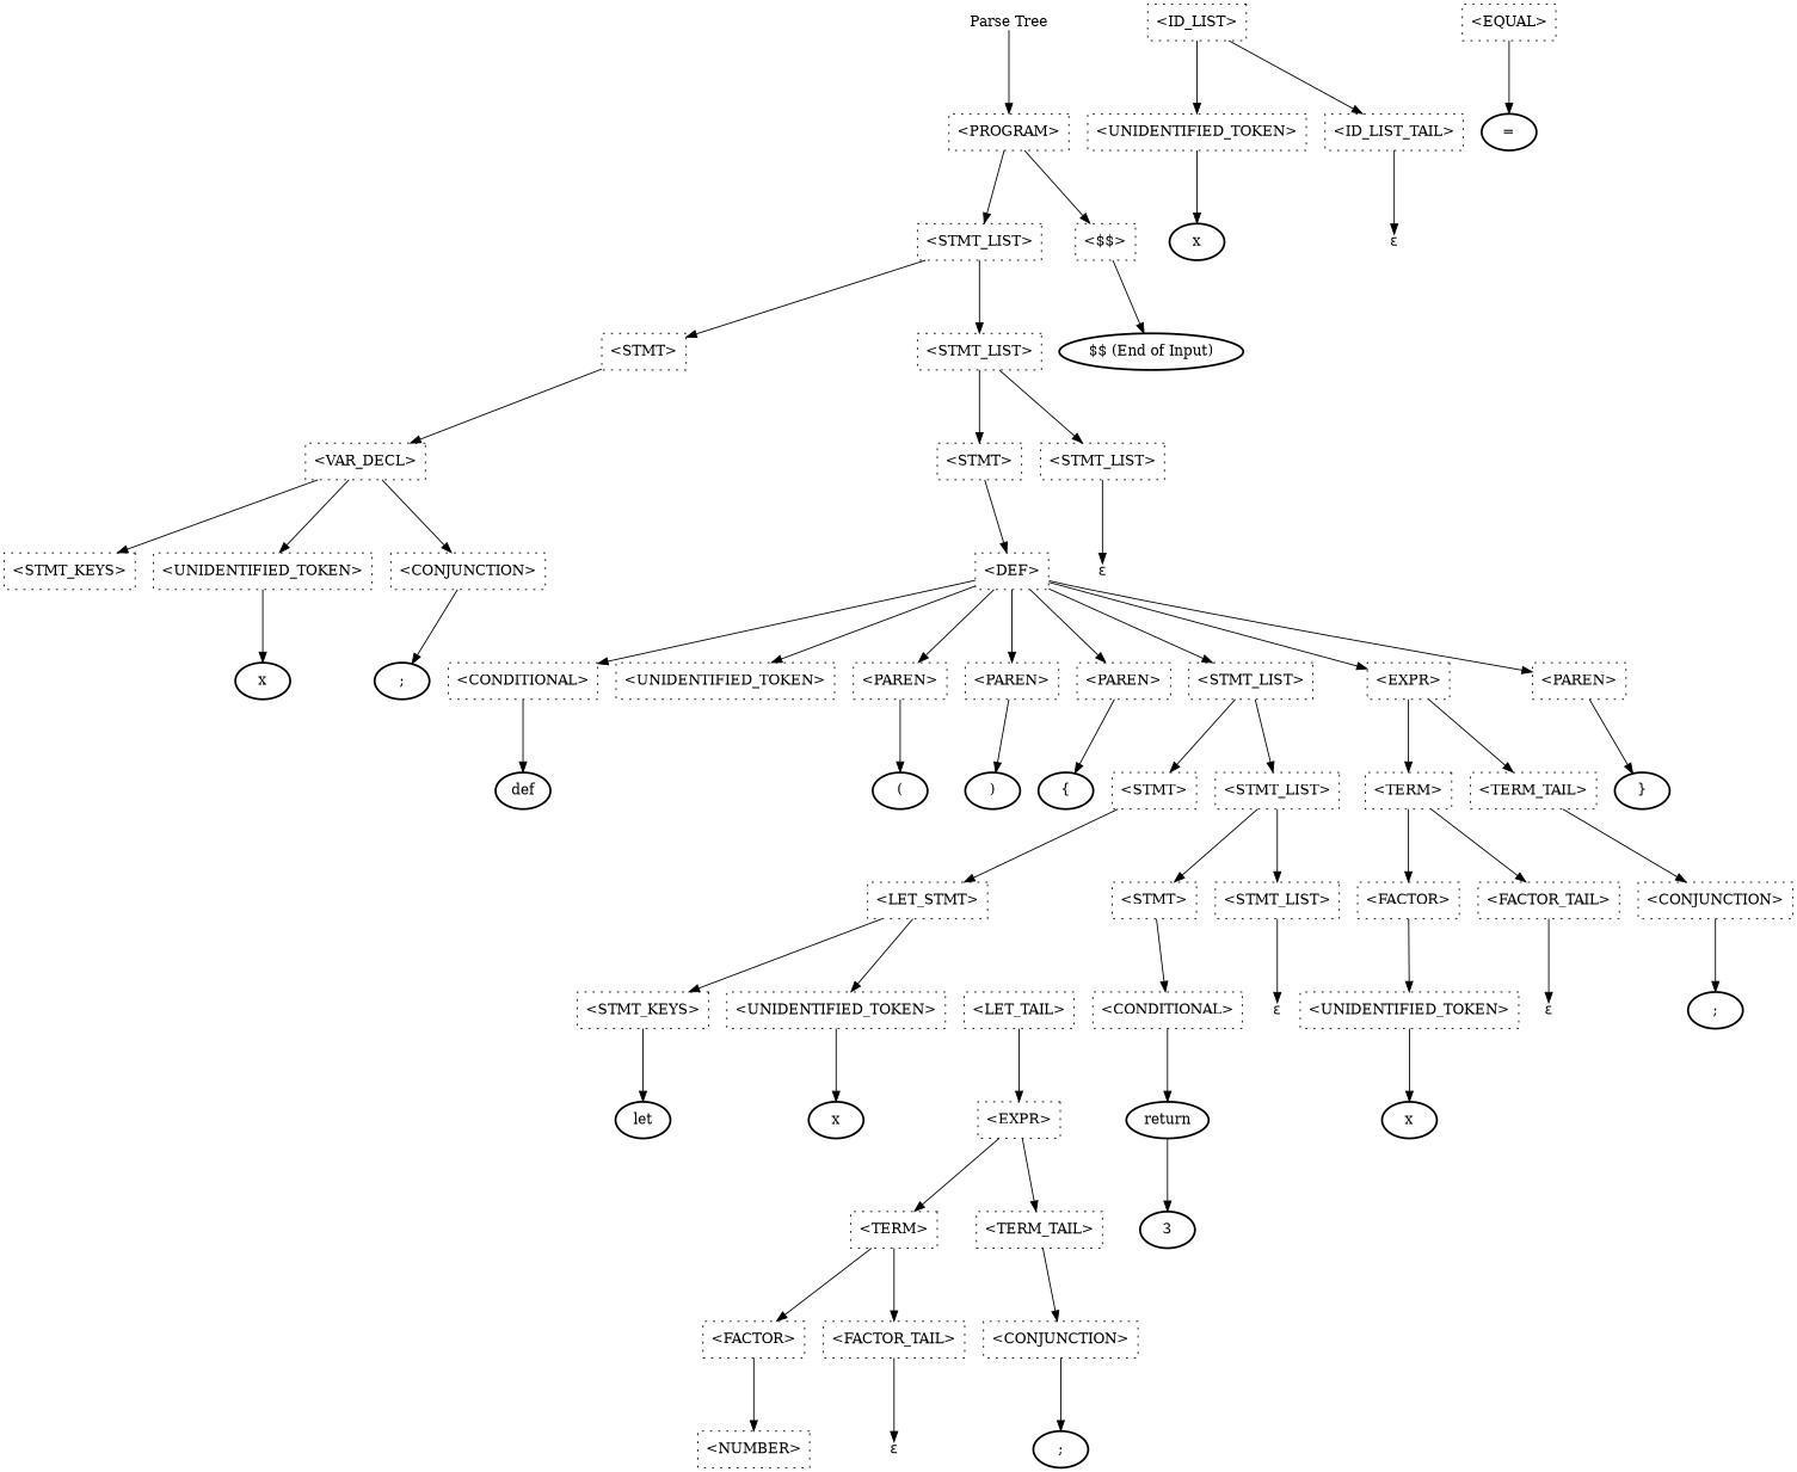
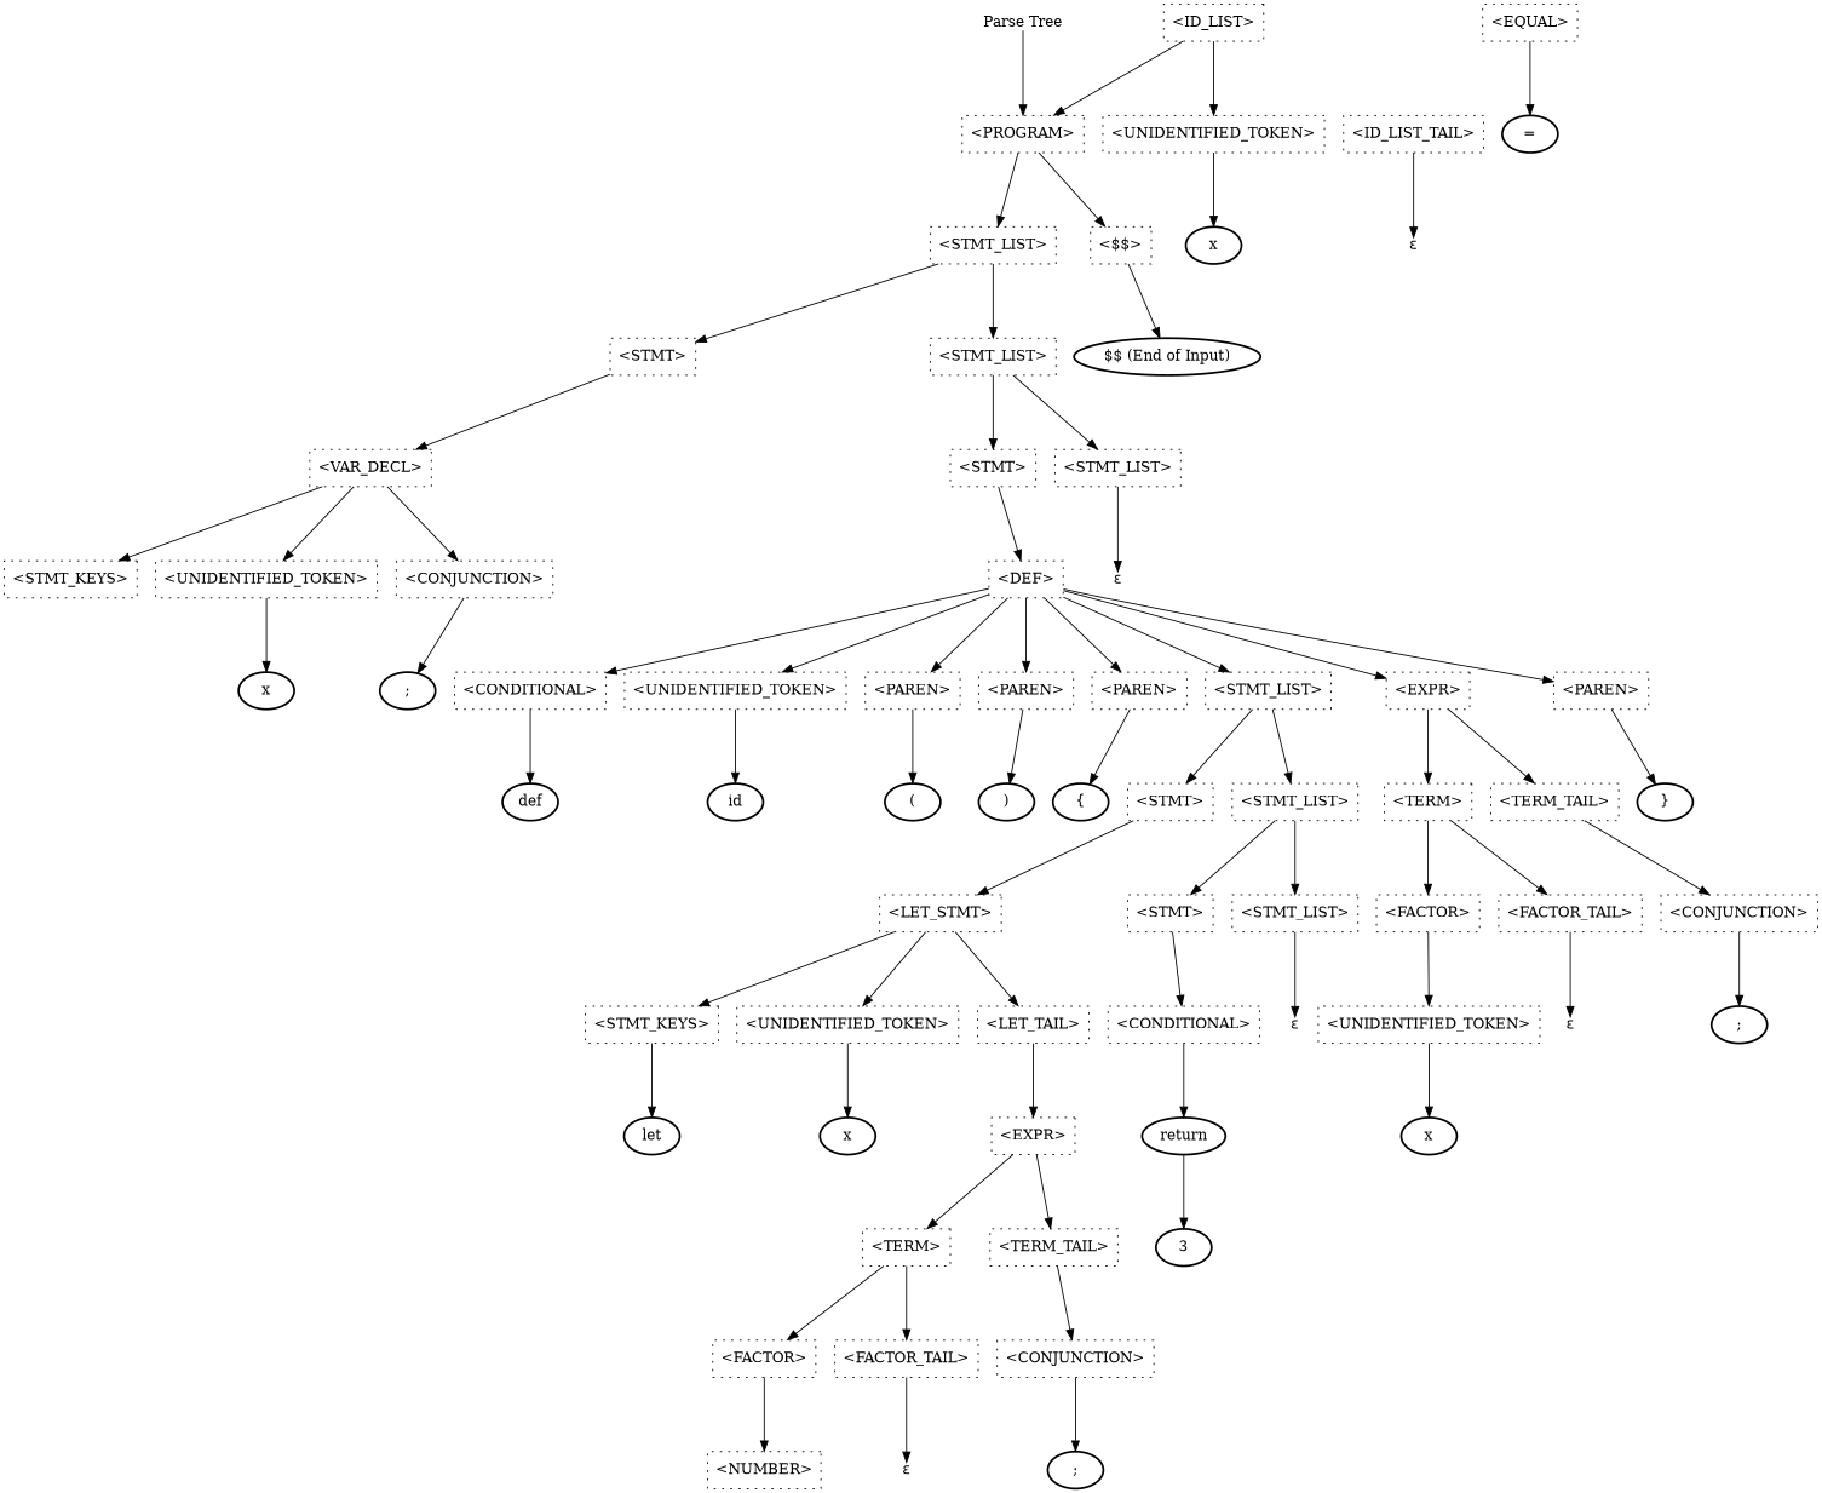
  digraph {
    ranksep=1
    node [shape=rect style=dotted]
    n1 [label="Parse Tree" shape=plain]
    n2 [label="<PROGRAM>"]
    n3 [label="<STMT_LIST>"]
    n4 [label="<$$>"]
    n5 [label="<STMT>"]
    n6 [label="<STMT_LIST>"]
    n7 [label="$$ (End of Input)" shape=oval style=bold]
    n8 [label="<VAR_DECL>"]
    n9 [label="<STMT>"]
    n10 [label="<STMT_LIST>"]
    n11 [label="<STMT_KEYS>"]
    n12 [label="<UNIDENTIFIED_TOKEN>"]
    n13 [label="<CONJUNCTION>"]
    n14 [label=x shape=oval style=bold]
    n15 [label=";" shape=oval style=bold]
    n16 [label="<DEF>"]
    n17 [label="&epsilon;" shape=plain]
    n18 [label="<CONDITIONAL>"]
    n19 [label="<UNIDENTIFIED_TOKEN>"]
    n20 [label="<PAREN>"]
    n21 [label="<PAREN>"]
    n22 [label="<PAREN>"]
    n23 [label="<STMT_LIST>"]
    n24 [label="<EXPR>"]
    n25 [label="<PAREN>"]
    n26 [label=def shape=oval style=bold]
+   n27 [label=id shape=oval style=bold]
    n28 [label="(" shape=oval style=bold]
    n29 [label="<ID_LIST>"]
    n30 [label="<UNIDENTIFIED_TOKEN>"]
    n31 [label="<ID_LIST_TAIL>"]
    n32 [label=")" shape=oval style=bold]
    n33 [label="{" shape=oval style=bold]
    n34 [label="<STMT>"]
    n35 [label="<STMT_LIST>"]
    n36 [label="<TERM>"]
    n37 [label="<TERM_TAIL>"]
    n38 [label="}" shape=oval style=bold]
    n39 [label=x shape=oval style=bold]
    n40 [label="&epsilon;" shape=plain]
    n41 [label="<LET_STMT>"]
    n42 [label="<STMT>"]
    n43 [label="<STMT_LIST>"]
    n44 [label="<STMT_KEYS>"]
    n45 [label="<UNIDENTIFIED_TOKEN>"]
    n46 [label="<LET_TAIL>"]
    n47 [label=let shape=oval style=bold]
    n48 [label=x shape=oval style=bold]
    n49 [label="<EXPR>"]
    n50 [label="<EQUAL>"]
    n51 [label="=" shape=oval style=bold]
    n52 [label="<TERM>"]
    n53 [label="<TERM_TAIL>"]
    n54 [label="<FACTOR>"]
    n55 [label="<FACTOR_TAIL>"]
    n56 [label="<CONJUNCTION>"]
    n57 [label="<NUMBER>"]
    n58 [label="&epsilon;" shape=plain]
    n59 [label=3 shape=oval style=bold]
    n60 [label=";" shape=oval style=bold]
    n61 [label="<CONDITIONAL>"]
    n62 [label="&epsilon;" shape=plain]
    n63 [label=return shape=oval style=bold]
    n64 [label="<FACTOR>"]
    n65 [label="<FACTOR_TAIL>"]
    n66 [label="<CONJUNCTION>"]
    n67 [label="<UNIDENTIFIED_TOKEN>"]
    n68 [label="&epsilon;" shape=plain]
    n69 [label=x shape=oval style=bold]
    n70 [label=";" shape=oval style=bold]
    n1 -> n2
    n2 -> n3
    n2 -> n4
    n3 -> n5
    n3 -> n6
    n4 -> n7
    n5 -> n8
    n6 -> n9
    n6 -> n10
    n8 -> n11
    n8 -> n12
    n8 -> n13
    n9 -> n16
    n10 -> n17
    n12 -> n14
    n13 -> n15
    n16 -> n18
    n16 -> n19
    n16 -> n20
    n16 -> n21
    n16 -> n22
    n16 -> n23
    n16 -> n24
    n16 -> n25
    n18 -> n26
+   n19 -> n27
    n20 -> n28
    n21 -> n32
    n22 -> n33
    n23 -> n34
    n23 -> n35
    n24 -> n36
    n24 -> n37
    n25 -> n38
    n29 -> n30
-   n29 -> n31
+   n29 -> n2
    n30 -> n39
    n31 -> n40
    n34 -> n41
    n35 -> n42
    n35 -> n43
    n36 -> n64
    n36 -> n65
    n37 -> n66
    n41 -> n44
    n41 -> n45
+   n41 -> n46
    n42 -> n61
    n43 -> n62
    n44 -> n47
    n45 -> n48
    n46 -> n49
    n49 -> n52
    n49 -> n53
    n50 -> n51
    n52 -> n54
    n52 -> n55
    n53 -> n56
    n54 -> n57
    n55 -> n58
    n56 -> n60
    n61 -> n63
    n63 -> n59
    n64 -> n67
    n65 -> n68
    n66 -> n70
    n67 -> n69
  }
